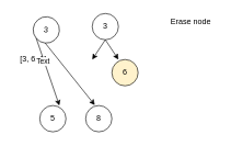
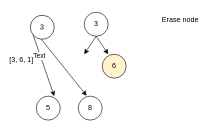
  <mxCell id="0" />
  <mxCell id="1" parent="0" />
- <mxCell id="2" value="[3, 6, 1]" style="text;html=1;align=center;verticalAlign=middle;resizable=0;points=[];autosize=1;strokeColor=none;" vertex="1" parent="1"><mxGeometry x="20" y="80" width="60" height="20" as="geometry" /></mxCell>
+ <mxCell id="2" value="[3, 6, 1]" style="text;html=1;align=center;verticalAlign=middle;resizable=0;points=[];autosize=1;strokeColor=none;" vertex="1" parent="1"><mxGeometry x="5" y="90" width="60" height="20" as="geometry" /></mxCell>
  <mxCell id="3" value="3" style="ellipse;whiteSpace=wrap;html=1;aspect=fixed;" vertex="1" parent="1"><mxGeometry x="140" y="20" width="40" height="40" as="geometry" /></mxCell>
  <mxCell id="4" value="" style="endArrow=classic;html=1;exitX=0.5;exitY=1;exitDx=0;exitDy=0;" edge="1" parent="1" source="3"><mxGeometry width="50" height="50" relative="1" as="geometry"><mxPoint x="160" y="250" as="sourcePoint" /><mxPoint x="180" y="90" as="targetPoint" /></mxGeometry></mxCell>
  <mxCell id="5" value="3" style="ellipse;whiteSpace=wrap;html=1;aspect=fixed;rotation=5;" vertex="1" parent="1"><mxGeometry x="50" y="25" width="40" height="40" as="geometry" /></mxCell>
  <mxCell id="6" value="" style="endArrow=classic;html=1;exitX=0.5;exitY=1;exitDx=0;exitDy=0;" edge="1" parent="1"><mxGeometry width="50" height="50" relative="1" as="geometry"><mxPoint x="160" y="60" as="sourcePoint" /><mxPoint x="140" y="90" as="targetPoint" /></mxGeometry></mxCell>
  <mxCell id="7" value="6" style="ellipse;whiteSpace=wrap;html=1;aspect=fixed;fillColor=#fff2cc;" vertex="1" parent="1"><mxGeometry x="170" y="90" width="40" height="40" as="geometry" /></mxCell>
  <mxCell id="8" value="5" style="ellipse;whiteSpace=wrap;html=1;aspect=fixed;" vertex="1" parent="1"><mxGeometry x="60" y="160" width="40" height="40" as="geometry" /></mxCell>
  <mxCell id="9" value="" style="endArrow=classic;html=1;exitX=0;exitY=1;exitDx=0;exitDy=0;" edge="1" parent="1" source="5"><mxGeometry width="50" height="50" relative="1" as="geometry"><mxPoint x="110" y="130" as="sourcePoint" /><mxPoint x="90" y="160" as="targetPoint" /></mxGeometry></mxCell>
  <mxCell id="10" value="Text" style="edgeLabel;html=1;align=center;verticalAlign=middle;resizable=0;points=[];" vertex="1" connectable="0" parent="9"><mxGeometry x="-0.327" y="-2" relative="1" as="geometry"><mxPoint as="offset" /></mxGeometry></mxCell>
  <mxCell id="11" value="" style="endArrow=classic;html=1;exitX=0.5;exitY=1;exitDx=0;exitDy=0;entryX=0.348;entryY=-0.02;entryDx=0;entryDy=0;entryPerimeter=0;" edge="1" parent="1" source="5" target="12"><mxGeometry width="50" height="50" relative="1" as="geometry"><mxPoint x="140" y="130" as="sourcePoint" /><mxPoint x="160" y="160" as="targetPoint" /></mxGeometry></mxCell>
  <mxCell id="12" value="8" style="ellipse;whiteSpace=wrap;html=1;aspect=fixed;" vertex="1" parent="1"><mxGeometry x="130" y="160" width="40" height="40" as="geometry" /></mxCell>
- <mxCell id="13" value="Erase node&lt;br&gt;&lt;br&gt;" style="text;html=1;align=center;verticalAlign=middle;resizable=0;points=[];autosize=1;strokeColor=none;" vertex="1" parent="1"><mxGeometry x="250" y="25" width="80" height="30" as="geometry" /></mxCell>
+ <mxCell id="13" value="Erase node&lt;br&gt;&lt;br&gt;" style="text;html=1;align=center;verticalAlign=middle;resizable=0;points=[];autosize=1;strokeColor=none;" vertex="1" parent="1"><mxGeometry x="260" y="25" width="80" height="30" as="geometry" /></mxCell>
